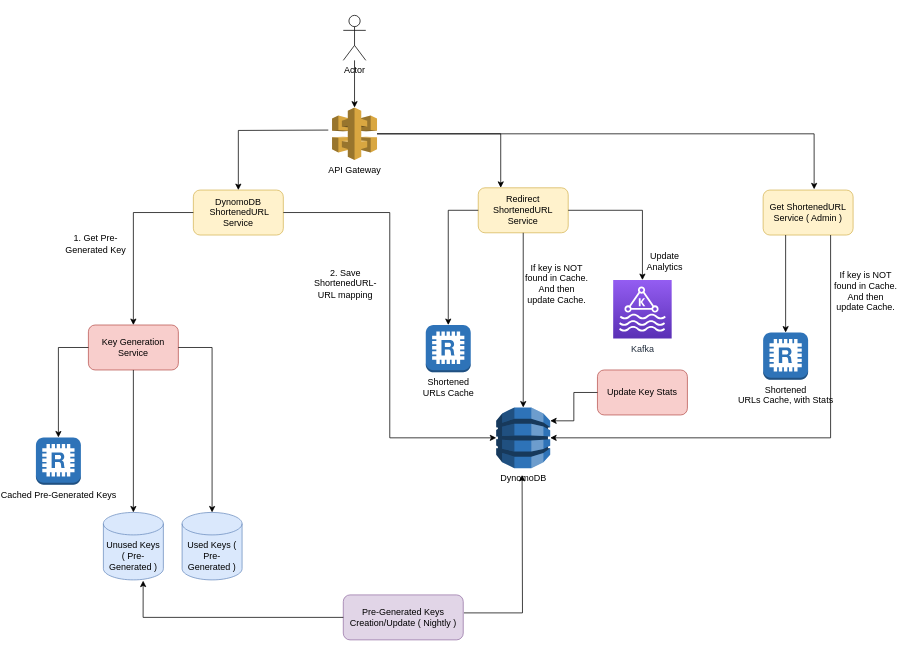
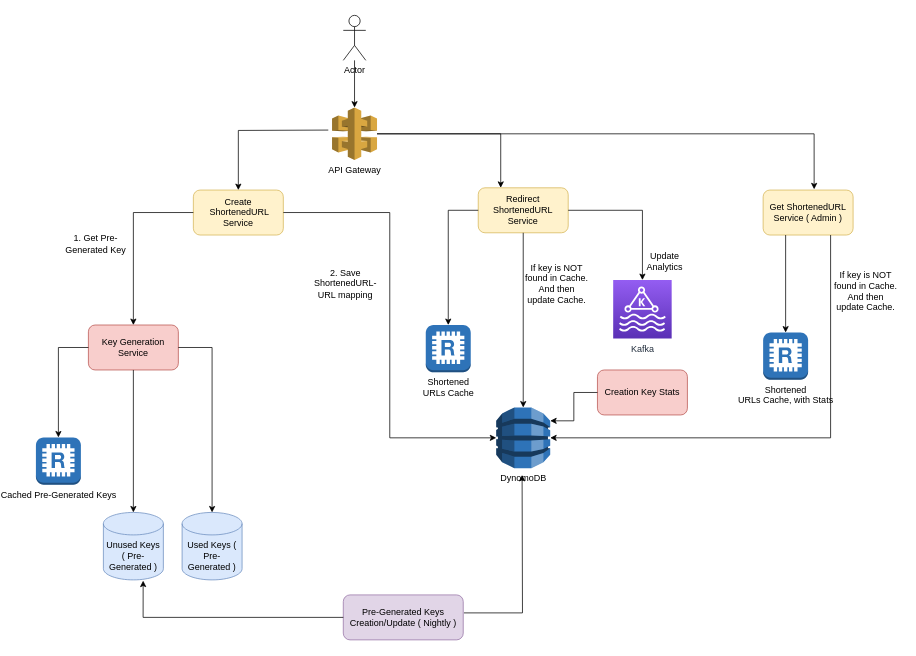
  <mxCell id="0" />
  <mxCell id="1" parent="0" />
  <mxCell id="2" value="Actor" style="shape=umlActor;verticalLabelPosition=bottom;verticalAlign=top;html=1;outlineConnect=0;" vertex="1" parent="1"><mxGeometry x="430" y="20" width="30" height="60" as="geometry" /></mxCell>
- <mxCell id="3" value="DynomoDB &amp;nbsp;ShortenedURL Service" style="rounded=1;whiteSpace=wrap;html=1;fillColor=#fff2cc;strokeColor=#d6b656;" vertex="1" parent="1"><mxGeometry x="230" y="253" width="120" height="60" as="geometry" /></mxCell>
+ <mxCell id="3" value="Create &amp;nbsp;ShortenedURL Service" style="rounded=1;whiteSpace=wrap;html=1;fillColor=#fff2cc;strokeColor=#d6b656;" vertex="1" parent="1"><mxGeometry x="230" y="253" width="120" height="60" as="geometry" /></mxCell>
  <mxCell id="4" value="Redirect ShortenedURL Service" style="rounded=1;whiteSpace=wrap;html=1;fillColor=#fff2cc;strokeColor=#d6b656;" vertex="1" parent="1"><mxGeometry x="610" y="250" width="120" height="60" as="geometry" /></mxCell>
  <mxCell id="5" value="" style="endArrow=classic;html=1;rounded=0;entryX=0.5;entryY=0;entryDx=0;entryDy=0;edgeStyle=orthogonalEdgeStyle;" edge="1" parent="1" target="3"><mxGeometry width="50" height="50" relative="1" as="geometry"><mxPoint x="410" y="173" as="sourcePoint" /><mxPoint x="420" y="263" as="targetPoint" /></mxGeometry></mxCell>
  <mxCell id="6" value="" style="endArrow=classic;html=1;rounded=0;entryX=0.25;entryY=0;entryDx=0;entryDy=0;edgeStyle=orthogonalEdgeStyle;" edge="1" parent="1" source="7" target="4"><mxGeometry width="50" height="50" relative="1" as="geometry"><mxPoint x="510" y="173" as="sourcePoint" /><mxPoint x="300" y="223" as="targetPoint" /></mxGeometry></mxCell>
  <mxCell id="7" value="API Gateway" style="outlineConnect=0;dashed=0;verticalLabelPosition=bottom;verticalAlign=top;align=center;html=1;shape=mxgraph.aws3.api_gateway;fillColor=#D9A741;gradientColor=none;" vertex="1" parent="1"><mxGeometry x="415" y="143" width="60" height="70" as="geometry" /></mxCell>
  <mxCell id="8" value="" style="endArrow=classic;html=1;rounded=0;entryX=0.5;entryY=0;entryDx=0;entryDy=0;entryPerimeter=0;" edge="1" parent="1" source="2" target="7"><mxGeometry width="50" height="50" relative="1" as="geometry"><mxPoint x="370" y="203" as="sourcePoint" /><mxPoint x="420" y="153" as="targetPoint" /></mxGeometry></mxCell>
  <mxCell id="9" value="Key Generation Service" style="rounded=1;whiteSpace=wrap;html=1;fillColor=#f8cecc;strokeColor=#b85450;" vertex="1" parent="1"><mxGeometry x="90" y="433" width="120" height="60" as="geometry" /></mxCell>
  <mxCell id="10" value="" style="endArrow=classic;html=1;rounded=0;exitX=0;exitY=0.5;exitDx=0;exitDy=0;entryX=0.5;entryY=0;entryDx=0;entryDy=0;edgeStyle=orthogonalEdgeStyle;" edge="1" parent="1" source="3" target="9"><mxGeometry width="50" height="50" relative="1" as="geometry"><mxPoint x="370" y="363" as="sourcePoint" /><mxPoint x="420" y="313" as="targetPoint" /></mxGeometry></mxCell>
  <mxCell id="11" value="&lt;span style=&quot;&quot;&gt;Cached Pre-Generated Keys&lt;/span&gt;" style="outlineConnect=0;dashed=0;verticalLabelPosition=bottom;verticalAlign=top;align=center;html=1;shape=mxgraph.aws3.redis;fillColor=#2E73B8;gradientColor=none;" vertex="1" parent="1"><mxGeometry x="20" y="583" width="60" height="63" as="geometry" /></mxCell>
  <mxCell id="12" value="" style="endArrow=classic;html=1;rounded=0;exitX=0;exitY=0.5;exitDx=0;exitDy=0;entryX=0.5;entryY=0;entryDx=0;entryDy=0;entryPerimeter=0;edgeStyle=orthogonalEdgeStyle;" edge="1" parent="1" source="9" target="11"><mxGeometry width="50" height="50" relative="1" as="geometry"><mxPoint x="370" y="613" as="sourcePoint" /><mxPoint x="420" y="563" as="targetPoint" /></mxGeometry></mxCell>
  <mxCell id="13" value="Unused Keys ( Pre-Generated )" style="shape=cylinder3;whiteSpace=wrap;html=1;boundedLbl=1;backgroundOutline=1;size=15;fillColor=#dae8fc;strokeColor=#6c8ebf;" vertex="1" parent="1"><mxGeometry x="110" y="683" width="80" height="90" as="geometry" /></mxCell>
  <mxCell id="14" value="Used Keys ( Pre-Generated )" style="shape=cylinder3;whiteSpace=wrap;html=1;boundedLbl=1;backgroundOutline=1;size=15;fillColor=#dae8fc;strokeColor=#6c8ebf;" vertex="1" parent="1"><mxGeometry x="215" y="683" width="80" height="90" as="geometry" /></mxCell>
  <mxCell id="15" value="" style="endArrow=classic;html=1;rounded=0;exitX=0.5;exitY=1;exitDx=0;exitDy=0;entryX=0.5;entryY=0;entryDx=0;entryDy=0;entryPerimeter=0;edgeStyle=orthogonalEdgeStyle;" edge="1" parent="1" source="9" target="13"><mxGeometry width="50" height="50" relative="1" as="geometry"><mxPoint x="330" y="593" as="sourcePoint" /><mxPoint x="380" y="543" as="targetPoint" /></mxGeometry></mxCell>
  <mxCell id="16" value="" style="endArrow=classic;html=1;rounded=0;exitX=1;exitY=0.5;exitDx=0;exitDy=0;entryX=0.5;entryY=0;entryDx=0;entryDy=0;entryPerimeter=0;edgeStyle=orthogonalEdgeStyle;" edge="1" parent="1" source="9" target="14"><mxGeometry width="50" height="50" relative="1" as="geometry"><mxPoint x="160" y="503" as="sourcePoint" /><mxPoint x="150" y="693" as="targetPoint" /></mxGeometry></mxCell>
  <mxCell id="17" value="Pre-Generated Keys Creation/Update ( Nightly )" style="rounded=1;whiteSpace=wrap;html=1;fillColor=#e1d5e7;strokeColor=#9673a6;" vertex="1" parent="1"><mxGeometry x="430" y="793" width="160" height="60" as="geometry" /></mxCell>
  <mxCell id="18" value="Shortened &lt;br&gt;URLs Cache" style="outlineConnect=0;dashed=0;verticalLabelPosition=bottom;verticalAlign=top;align=center;html=1;shape=mxgraph.aws3.redis;fillColor=#2E73B8;gradientColor=none;" vertex="1" parent="1"><mxGeometry x="540" y="433" width="60" height="63" as="geometry" /></mxCell>
  <mxCell id="19" value="" style="endArrow=classic;html=1;rounded=0;exitX=0;exitY=0.5;exitDx=0;exitDy=0;entryX=0.5;entryY=0;entryDx=0;entryDy=0;entryPerimeter=0;edgeStyle=orthogonalEdgeStyle;" edge="1" parent="1" source="4" target="18"><mxGeometry width="50" height="50" relative="1" as="geometry"><mxPoint x="440" y="393" as="sourcePoint" /><mxPoint x="490" y="343" as="targetPoint" /></mxGeometry></mxCell>
  <mxCell id="20" value="" style="endArrow=classic;html=1;rounded=0;exitX=0.5;exitY=1;exitDx=0;exitDy=0;" edge="1" parent="1" source="4" target="38"><mxGeometry width="50" height="50" relative="1" as="geometry"><mxPoint x="720" y="433" as="sourcePoint" /><mxPoint x="668.5" y="543" as="targetPoint" /></mxGeometry></mxCell>
  <mxCell id="21" value="If key is NOT found in Cache. And then update Cache." style="text;html=1;strokeColor=none;fillColor=none;align=center;verticalAlign=middle;whiteSpace=wrap;rounded=0;" vertex="1" parent="1"><mxGeometry x="670" y="363" width="90" height="30" as="geometry" /></mxCell>
  <mxCell id="22" value="" style="endArrow=classic;html=1;rounded=0;exitX=0;exitY=0.5;exitDx=0;exitDy=0;entryX=0.663;entryY=1.011;entryDx=0;entryDy=0;entryPerimeter=0;edgeStyle=orthogonalEdgeStyle;" edge="1" parent="1" source="17" target="13"><mxGeometry width="50" height="50" relative="1" as="geometry"><mxPoint x="570" y="713" as="sourcePoint" /><mxPoint x="620" y="663" as="targetPoint" /></mxGeometry></mxCell>
  <mxCell id="23" value="" style="endArrow=classic;html=1;rounded=0;exitX=1.006;exitY=0.4;exitDx=0;exitDy=0;entryX=0.5;entryY=1;entryDx=0;entryDy=0;entryPerimeter=0;exitPerimeter=0;edgeStyle=orthogonalEdgeStyle;" edge="1" parent="1" source="17"><mxGeometry width="50" height="50" relative="1" as="geometry"><mxPoint x="420" y="713" as="sourcePoint" /><mxPoint x="668.5" y="633" as="targetPoint" /></mxGeometry></mxCell>
  <mxCell id="24" value="Kafka" style="sketch=0;points=[[0,0,0],[0.25,0,0],[0.5,0,0],[0.75,0,0],[1,0,0],[0,1,0],[0.25,1,0],[0.5,1,0],[0.75,1,0],[1,1,0],[0,0.25,0],[0,0.5,0],[0,0.75,0],[1,0.25,0],[1,0.5,0],[1,0.75,0]];outlineConnect=0;fontColor=#232F3E;gradientColor=#945DF2;gradientDirection=north;fillColor=#5A30B5;strokeColor=#ffffff;dashed=0;verticalLabelPosition=bottom;verticalAlign=top;align=center;html=1;fontSize=12;fontStyle=0;aspect=fixed;shape=mxgraph.aws4.resourceIcon;resIcon=mxgraph.aws4.managed_streaming_for_kafka;" vertex="1" parent="1"><mxGeometry x="790" y="373" width="78" height="78" as="geometry" /></mxCell>
  <mxCell id="25" value="" style="endArrow=classic;html=1;rounded=0;exitX=1;exitY=0.5;exitDx=0;exitDy=0;entryX=0.5;entryY=0;entryDx=0;entryDy=0;entryPerimeter=0;edgeStyle=orthogonalEdgeStyle;" edge="1" parent="1" source="4" target="24"><mxGeometry width="50" height="50" relative="1" as="geometry"><mxPoint x="890" y="473" as="sourcePoint" /><mxPoint x="940" y="423" as="targetPoint" /></mxGeometry></mxCell>
- <mxCell id="26" value="Update Key Stats" style="rounded=1;whiteSpace=wrap;html=1;fillColor=#f8cecc;strokeColor=#b85450;" vertex="1" parent="1"><mxGeometry x="769" y="493" width="120" height="60" as="geometry" /></mxCell>
+ <mxCell id="26" value="Creation Key Stats" style="rounded=1;whiteSpace=wrap;html=1;fillColor=#f8cecc;strokeColor=#b85450;" vertex="1" parent="1"><mxGeometry x="769" y="493" width="120" height="60" as="geometry" /></mxCell>
  <mxCell id="27" value="" style="endArrow=classic;html=1;rounded=0;exitX=0;exitY=0.5;exitDx=0;exitDy=0;edgeStyle=orthogonalEdgeStyle;entryX=1;entryY=0.22;entryDx=0;entryDy=0;entryPerimeter=0;" edge="1" parent="1" source="26" target="38"><mxGeometry width="50" height="50" relative="1" as="geometry"><mxPoint x="880" y="503" as="sourcePoint" /><mxPoint x="704.355" y="547.35" as="targetPoint" /></mxGeometry></mxCell>
  <mxCell id="28" value="Update Analytics" style="text;html=1;strokeColor=none;fillColor=none;align=center;verticalAlign=middle;whiteSpace=wrap;rounded=0;" vertex="1" parent="1"><mxGeometry x="829" y="333" width="60" height="30" as="geometry" /></mxCell>
  <mxCell id="29" value="" style="endArrow=classic;html=1;rounded=0;edgeStyle=orthogonalEdgeStyle;entryX=0;entryY=0.5;entryDx=0;entryDy=0;entryPerimeter=0;" edge="1" parent="1" source="3" target="38"><mxGeometry width="50" height="50" relative="1" as="geometry"><mxPoint x="450" y="443" as="sourcePoint" /><mxPoint x="630" y="583" as="targetPoint" /></mxGeometry></mxCell>
  <mxCell id="30" value="1. Get Pre-Generated Key" style="text;html=1;strokeColor=none;fillColor=none;align=center;verticalAlign=middle;whiteSpace=wrap;rounded=0;" vertex="1" parent="1"><mxGeometry x="50" y="310" width="100" height="30" as="geometry" /></mxCell>
  <mxCell id="31" value="2. Save ShortenedURL-URL mapping" style="text;html=1;strokeColor=none;fillColor=none;align=center;verticalAlign=middle;whiteSpace=wrap;rounded=0;" vertex="1" parent="1"><mxGeometry x="383" y="363" width="100" height="30" as="geometry" /></mxCell>
  <mxCell id="32" value="Get ShortenedURL Service ( Admin )" style="rounded=1;whiteSpace=wrap;html=1;fillColor=#fff2cc;strokeColor=#d6b656;" vertex="1" parent="1"><mxGeometry x="990" y="253" width="120" height="60" as="geometry" /></mxCell>
  <mxCell id="33" value="" style="endArrow=classic;html=1;rounded=0;entryX=0.567;entryY=-0.017;entryDx=0;entryDy=0;entryPerimeter=0;edgeStyle=orthogonalEdgeStyle;" edge="1" parent="1" source="7" target="32"><mxGeometry width="50" height="50" relative="1" as="geometry"><mxPoint x="750" y="363" as="sourcePoint" /><mxPoint x="800" y="313" as="targetPoint" /></mxGeometry></mxCell>
  <mxCell id="34" value="Shortened &lt;br&gt;URLs Cache, with Stats" style="outlineConnect=0;dashed=0;verticalLabelPosition=bottom;verticalAlign=top;align=center;html=1;shape=mxgraph.aws3.redis;fillColor=#2E73B8;gradientColor=none;" vertex="1" parent="1"><mxGeometry x="990" y="443" width="60" height="63" as="geometry" /></mxCell>
  <mxCell id="35" value="" style="endArrow=classic;html=1;rounded=0;exitX=0.75;exitY=1;exitDx=0;exitDy=0;entryX=1;entryY=0.5;entryDx=0;entryDy=0;entryPerimeter=0;edgeStyle=orthogonalEdgeStyle;" edge="1" parent="1" source="32" target="38"><mxGeometry width="50" height="50" relative="1" as="geometry"><mxPoint x="810" y="483" as="sourcePoint" /><mxPoint x="719" y="603" as="targetPoint" /></mxGeometry></mxCell>
  <mxCell id="36" value="" style="endArrow=classic;html=1;rounded=0;exitX=0.25;exitY=1;exitDx=0;exitDy=0;entryX=0.5;entryY=0;entryDx=0;entryDy=0;entryPerimeter=0;edgeStyle=orthogonalEdgeStyle;" edge="1" parent="1" source="32" target="34"><mxGeometry width="50" height="50" relative="1" as="geometry"><mxPoint x="810" y="443" as="sourcePoint" /><mxPoint x="860" y="393" as="targetPoint" /></mxGeometry></mxCell>
  <mxCell id="37" value="If key is NOT found in Cache. And then update Cache." style="text;html=1;strokeColor=none;fillColor=none;align=center;verticalAlign=middle;whiteSpace=wrap;rounded=0;" vertex="1" parent="1"><mxGeometry x="1082" y="373" width="90" height="30" as="geometry" /></mxCell>
  <mxCell id="38" value="DynomoDB" style="outlineConnect=0;dashed=0;verticalLabelPosition=bottom;verticalAlign=top;align=center;html=1;shape=mxgraph.aws3.dynamo_db;fillColor=#2E73B8;gradientColor=none;" vertex="1" parent="1"><mxGeometry x="634" y="543" width="72" height="81" as="geometry" /></mxCell>
